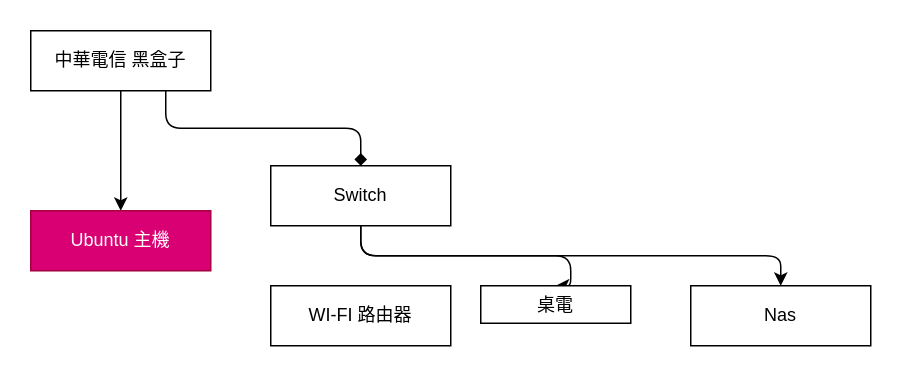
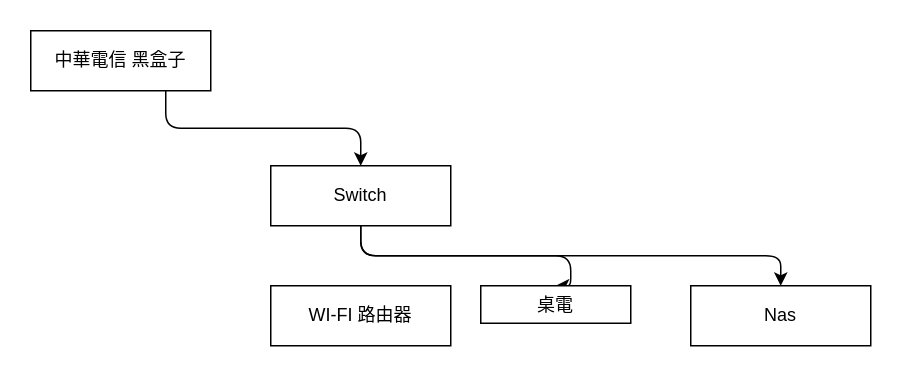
  <mxCell id="0" />
  <mxCell id="1" parent="0" />
- <mxCell id="2" value="" style="edgeStyle=none;html=1;" edge="1" parent="1" source="4" target="5"><mxGeometry relative="1" as="geometry" /></mxCell>
- <mxCell id="3" style="edgeStyle=orthogonalEdgeStyle;html=1;exitX=0.75;exitY=1;exitDx=0;exitDy=0;entryX=0.5;entryY=0;entryDx=0;entryDy=0;endArrow=diamond;" edge="1" parent="1" source="4" target="8"><mxGeometry relative="1" as="geometry" /></mxCell>
+ <mxCell id="3" style="edgeStyle=orthogonalEdgeStyle;html=1;exitX=0.75;exitY=1;exitDx=0;exitDy=0;entryX=0.5;entryY=0;entryDx=0;entryDy=0;" edge="1" parent="1" source="4" target="8"><mxGeometry relative="1" as="geometry" /></mxCell>
  <mxCell id="4" value="中華電信 黑盒子" style="rounded=0;whiteSpace=wrap;html=1;" vertex="1" parent="1"><mxGeometry x="20" y="20" width="120" height="40" as="geometry" /></mxCell>
- <mxCell id="5" value="Ubuntu 主機" style="rounded=0;whiteSpace=wrap;html=1;fillColor=#d80073;fontColor=#ffffff;strokeColor=#A50040;" vertex="1" parent="1"><mxGeometry x="20" y="140" width="120" height="40" as="geometry" /></mxCell>
  <mxCell id="6" style="edgeStyle=orthogonalEdgeStyle;html=1;entryX=0.5;entryY=0;entryDx=0;entryDy=0;" edge="1" parent="1" source="8" target="10"><mxGeometry relative="1" as="geometry"><Array as="points"><mxPoint x="240" y="170" /><mxPoint x="380" y="170" /></Array></mxGeometry></mxCell>
  <mxCell id="7" style="edgeStyle=orthogonalEdgeStyle;html=1;exitX=1;exitY=0.5;exitDx=0;exitDy=0;entryX=0.5;entryY=0;entryDx=0;entryDy=0;" edge="1" parent="1" source="8" target="11"><mxGeometry relative="1" as="geometry"><Array as="points"><mxPoint x="240" y="130" /><mxPoint x="240" y="170" /><mxPoint x="520" y="170" /></Array></mxGeometry></mxCell>
  <mxCell id="8" value="Switch" style="rounded=0;whiteSpace=wrap;html=1;" vertex="1" parent="1"><mxGeometry x="180" y="110" width="120" height="40" as="geometry" /></mxCell>
  <mxCell id="9" value="WI-FI 路由器" style="rounded=0;whiteSpace=wrap;html=1;" vertex="1" parent="1"><mxGeometry x="180" y="190" width="120" height="40" as="geometry" /></mxCell>
  <mxCell id="10" value="桌電" style="rounded=0;whiteSpace=wrap;html=1;" vertex="1" parent="1"><mxGeometry x="320" y="190" width="100" height="25" as="geometry" /></mxCell>
  <mxCell id="11" value="Nas" style="rounded=0;whiteSpace=wrap;html=1;" vertex="1" parent="1"><mxGeometry x="460" y="190" width="120" height="40" as="geometry" /></mxCell>
